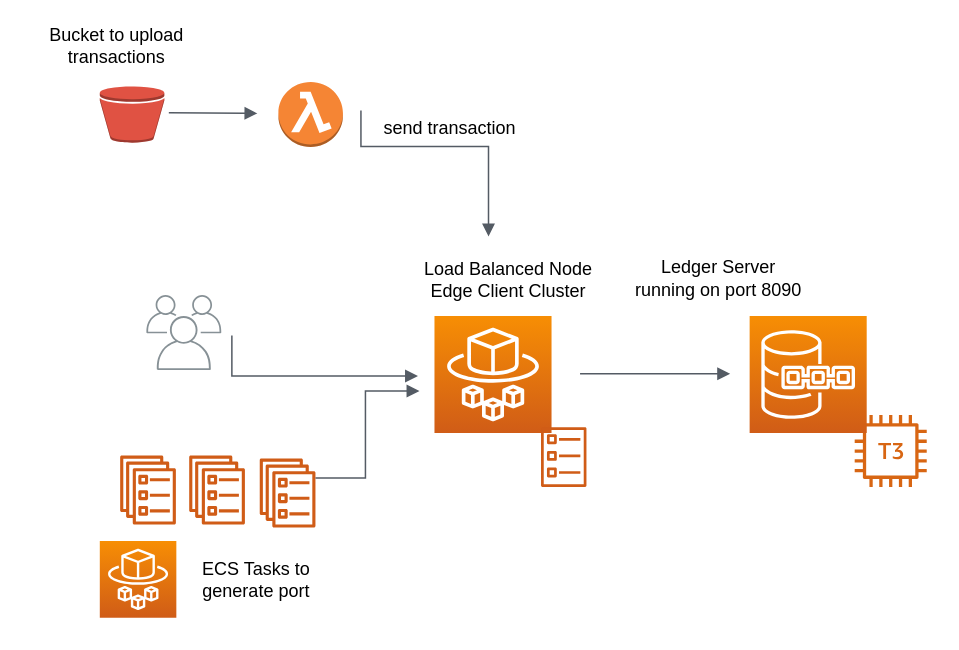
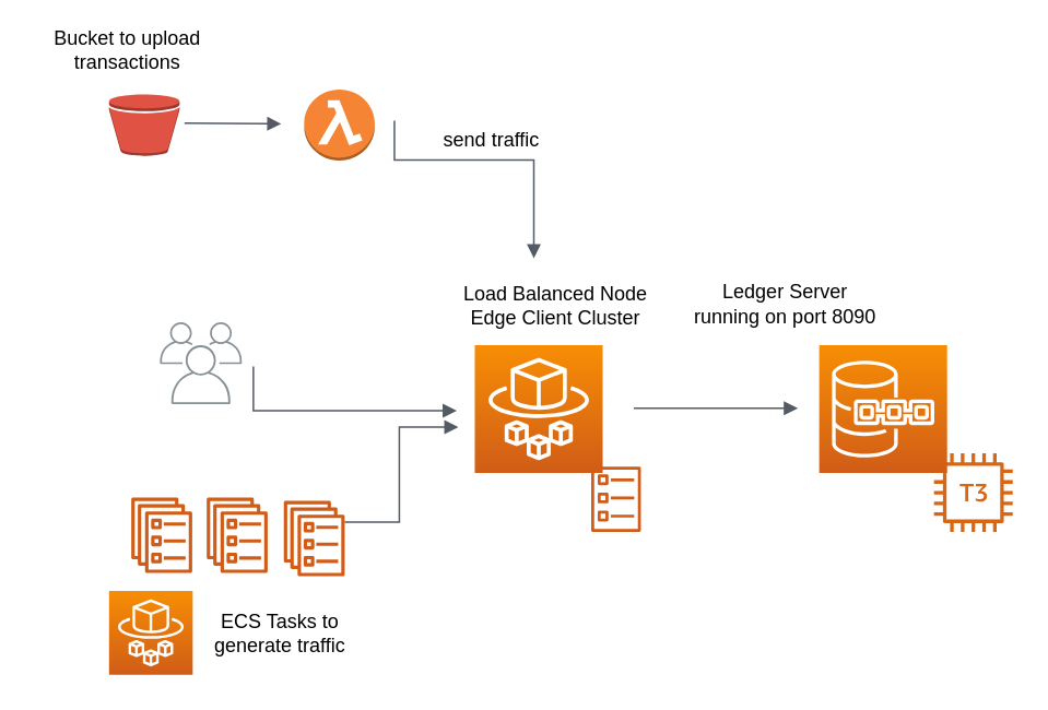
  <mxCell id="0" />
  <mxCell id="1" parent="0" />
  <mxCell id="2" style="edgeStyle=orthogonalEdgeStyle;rounded=0;orthogonalLoop=1;jettySize=auto;html=1;" parent="1" edge="1"><mxGeometry relative="1" as="geometry"><mxPoint x="309" y="270" as="targetPoint" /><mxPoint x="309" y="260" as="sourcePoint" /><Array as="points"><mxPoint x="309" y="280" /><mxPoint x="339" y="280" /><mxPoint x="339" y="270" /></Array></mxGeometry></mxCell>
  <mxCell id="3" value="" style="outlineConnect=0;gradientColor=none;fontColor=#545B64;strokeColor=none;fillColor=#879196;dashed=0;verticalLabelPosition=bottom;verticalAlign=top;align=center;html=1;fontSize=12;fontStyle=0;aspect=fixed;shape=mxgraph.aws4.illustration_users;pointerEvents=1" parent="1" vertex="1"><mxGeometry x="97" y="196" width="50" height="50" as="geometry" /></mxCell>
  <mxCell id="4" value="" style="points=[[0,0,0],[0.25,0,0],[0.5,0,0],[0.75,0,0],[1,0,0],[0,1,0],[0.25,1,0],[0.5,1,0],[0.75,1,0],[1,1,0],[0,0.25,0],[0,0.5,0],[0,0.75,0],[1,0.25,0],[1,0.5,0],[1,0.75,0]];outlineConnect=0;fontColor=#232F3E;gradientColor=#F78E04;gradientDirection=north;fillColor=#D05C17;strokeColor=#ffffff;dashed=0;verticalLabelPosition=bottom;verticalAlign=top;align=center;html=1;fontSize=12;fontStyle=0;aspect=fixed;shape=mxgraph.aws4.resourceIcon;resIcon=mxgraph.aws4.fargate;" parent="1" vertex="1"><mxGeometry x="289" y="210" width="78" height="78" as="geometry" /></mxCell>
  <mxCell id="5" value="" style="outlineConnect=0;fontColor=#232F3E;gradientColor=none;fillColor=#D05C17;strokeColor=none;dashed=0;verticalLabelPosition=bottom;verticalAlign=top;align=center;html=1;fontSize=12;fontStyle=0;aspect=fixed;pointerEvents=1;shape=mxgraph.aws4.ecs_task;" parent="1" vertex="1"><mxGeometry x="360" y="284" width="30.26" height="40" as="geometry" /></mxCell>
  <mxCell id="6" value="" style="outlineConnect=0;fontColor=#232F3E;gradientColor=none;fillColor=#D86613;strokeColor=none;dashed=0;verticalLabelPosition=bottom;verticalAlign=top;align=center;html=1;fontSize=12;fontStyle=0;aspect=fixed;pointerEvents=1;shape=mxgraph.aws4.t3_instance;" parent="1" vertex="1"><mxGeometry x="569" y="276" width="48" height="48" as="geometry" /></mxCell>
  <mxCell id="7" value="" style="points=[[0,0,0],[0.25,0,0],[0.5,0,0],[0.75,0,0],[1,0,0],[0,1,0],[0.25,1,0],[0.5,1,0],[0.75,1,0],[1,1,0],[0,0.25,0],[0,0.5,0],[0,0.75,0],[1,0.25,0],[1,0.5,0],[1,0.75,0]];outlineConnect=0;fontColor=#232F3E;gradientColor=#F78E04;gradientDirection=north;fillColor=#D05C17;strokeColor=#ffffff;dashed=0;verticalLabelPosition=bottom;verticalAlign=top;align=center;html=1;fontSize=12;fontStyle=0;aspect=fixed;shape=mxgraph.aws4.resourceIcon;resIcon=mxgraph.aws4.quantum_ledger_database;" parent="1" vertex="1"><mxGeometry x="499" y="210" width="78" height="78" as="geometry" /></mxCell>
  <mxCell id="8" value="" style="edgeStyle=orthogonalEdgeStyle;html=1;endArrow=block;elbow=vertical;startArrow=none;endFill=1;strokeColor=#545B64;rounded=0;" parent="1" edge="1"><mxGeometry width="100" relative="1" as="geometry"><mxPoint x="154" y="223" as="sourcePoint" /><mxPoint x="278" y="250" as="targetPoint" /><Array as="points"><mxPoint x="154" y="250" /></Array></mxGeometry></mxCell>
  <mxCell id="9" value="" style="edgeStyle=orthogonalEdgeStyle;html=1;endArrow=block;elbow=vertical;startArrow=none;endFill=1;strokeColor=#545B64;rounded=0;" parent="1" edge="1"><mxGeometry width="100" relative="1" as="geometry"><mxPoint x="386" y="248.5" as="sourcePoint" /><mxPoint x="486" y="248.5" as="targetPoint" /></mxGeometry></mxCell>
  <mxCell id="10" value="Bucket to upload transactions" style="text;html=1;strokeColor=none;fillColor=none;align=center;verticalAlign=middle;whiteSpace=wrap;rounded=0;" parent="1" vertex="1"><mxGeometry x="20" y="20" width="115" height="20" as="geometry" /></mxCell>
  <mxCell id="11" value="Ledger Server running on port 8090" style="text;html=1;strokeColor=none;fillColor=none;align=center;verticalAlign=middle;whiteSpace=wrap;rounded=0;" parent="1" vertex="1"><mxGeometry x="420.5" y="174" width="115" height="22" as="geometry" /></mxCell>
  <mxCell id="12" value="" style="outlineConnect=0;dashed=0;verticalLabelPosition=bottom;verticalAlign=top;align=center;html=1;shape=mxgraph.aws3.bucket;fillColor=#E05243;gradientColor=none;" parent="1" vertex="1"><mxGeometry x="66" y="57" width="43" height="37.5" as="geometry" /></mxCell>
  <mxCell id="13" value="" style="outlineConnect=0;dashed=0;verticalLabelPosition=bottom;verticalAlign=top;align=center;html=1;shape=mxgraph.aws3.lambda_function;fillColor=#F58534;gradientColor=none;" parent="1" vertex="1"><mxGeometry x="185" y="54.13" width="43" height="43.25" as="geometry" /></mxCell>
  <mxCell id="14" value="" style="edgeStyle=orthogonalEdgeStyle;html=1;endArrow=block;elbow=vertical;startArrow=none;endFill=1;strokeColor=#545B64;rounded=0;" parent="1" edge="1"><mxGeometry width="100" relative="1" as="geometry"><mxPoint x="240" y="73" as="sourcePoint" /><mxPoint x="325" y="157" as="targetPoint" /><Array as="points"><mxPoint x="325" y="97" /></Array></mxGeometry></mxCell>
  <mxCell id="15" value="Load Balanced Node Edge Client Cluster&lt;br&gt;" style="text;html=1;strokeColor=none;fillColor=none;align=center;verticalAlign=middle;whiteSpace=wrap;rounded=0;" parent="1" vertex="1"><mxGeometry x="280.5" y="176" width="115" height="20" as="geometry" /></mxCell>
- <mxCell id="16" value="send transaction" style="text;html=1;strokeColor=none;fillColor=none;align=center;verticalAlign=middle;whiteSpace=wrap;rounded=0;" parent="1" vertex="1"><mxGeometry x="242" y="74.5" width="115" height="20" as="geometry" /></mxCell>
+ <mxCell id="16" value="send traffic" style="text;html=1;strokeColor=none;fillColor=none;align=center;verticalAlign=middle;whiteSpace=wrap;rounded=0;" parent="1" vertex="1"><mxGeometry x="242" y="74.5" width="115" height="20" as="geometry" /></mxCell>
  <mxCell id="17" value="" style="edgeStyle=orthogonalEdgeStyle;html=1;endArrow=block;elbow=vertical;startArrow=none;endFill=1;strokeColor=#545B64;rounded=0;" parent="1" edge="1"><mxGeometry width="100" relative="1" as="geometry"><mxPoint x="112" y="74.5" as="sourcePoint" /><mxPoint x="171" y="75" as="targetPoint" /><Array as="points"><mxPoint x="112" y="74.5" /></Array></mxGeometry></mxCell>
  <mxCell id="18" value="" style="points=[[0,0,0],[0.25,0,0],[0.5,0,0],[0.75,0,0],[1,0,0],[0,1,0],[0.25,1,0],[0.5,1,0],[0.75,1,0],[1,1,0],[0,0.25,0],[0,0.5,0],[0,0.75,0],[1,0.25,0],[1,0.5,0],[1,0.75,0]];outlineConnect=0;fontColor=#232F3E;gradientColor=#F78E04;gradientDirection=north;fillColor=#D05C17;strokeColor=#ffffff;dashed=0;verticalLabelPosition=bottom;verticalAlign=top;align=center;html=1;fontSize=12;fontStyle=0;aspect=fixed;shape=mxgraph.aws4.resourceIcon;resIcon=mxgraph.aws4.fargate;" vertex="1" parent="1"><mxGeometry x="66" y="360" width="51" height="51" as="geometry" /></mxCell>
  <mxCell id="19" value="" style="outlineConnect=0;fontColor=#232F3E;gradientColor=none;fillColor=#D05C17;strokeColor=none;dashed=0;verticalLabelPosition=bottom;verticalAlign=top;align=center;html=1;fontSize=12;fontStyle=0;aspect=fixed;pointerEvents=1;shape=mxgraph.aws4.ecs_service;" vertex="1" parent="1"><mxGeometry x="79.26" y="303" width="37.74" height="46" as="geometry" /></mxCell>
  <mxCell id="20" value="" style="outlineConnect=0;fontColor=#232F3E;gradientColor=none;fillColor=#D05C17;strokeColor=none;dashed=0;verticalLabelPosition=bottom;verticalAlign=top;align=center;html=1;fontSize=12;fontStyle=0;aspect=fixed;pointerEvents=1;shape=mxgraph.aws4.ecs_service;" vertex="1" parent="1"><mxGeometry x="125.26" y="303" width="37.74" height="46" as="geometry" /></mxCell>
  <mxCell id="21" value="" style="outlineConnect=0;fontColor=#232F3E;gradientColor=none;fillColor=#D05C17;strokeColor=none;dashed=0;verticalLabelPosition=bottom;verticalAlign=top;align=center;html=1;fontSize=12;fontStyle=0;aspect=fixed;pointerEvents=1;shape=mxgraph.aws4.ecs_service;" vertex="1" parent="1"><mxGeometry x="172.26" y="305" width="37.74" height="46" as="geometry" /></mxCell>
  <mxCell id="22" value="" style="edgeStyle=orthogonalEdgeStyle;html=1;endArrow=block;elbow=vertical;startArrow=none;endFill=1;strokeColor=#545B64;rounded=0;" edge="1" parent="1" source="21"><mxGeometry width="100" relative="1" as="geometry"><mxPoint x="225" y="349" as="sourcePoint" /><mxPoint x="279" y="260" as="targetPoint" /><Array as="points"><mxPoint x="243" y="318" /><mxPoint x="243" y="260" /></Array></mxGeometry></mxCell>
- <mxCell id="23" value="ECS Tasks to generate port" style="text;html=1;strokeColor=none;fillColor=none;align=center;verticalAlign=middle;whiteSpace=wrap;rounded=0;" vertex="1" parent="1"><mxGeometry x="113" y="375.5" width="115" height="20" as="geometry" /></mxCell>
+ <mxCell id="23" value="ECS Tasks to generate traffic" style="text;html=1;strokeColor=none;fillColor=none;align=center;verticalAlign=middle;whiteSpace=wrap;rounded=0;" vertex="1" parent="1"><mxGeometry x="113" y="375.5" width="115" height="20" as="geometry" /></mxCell>
